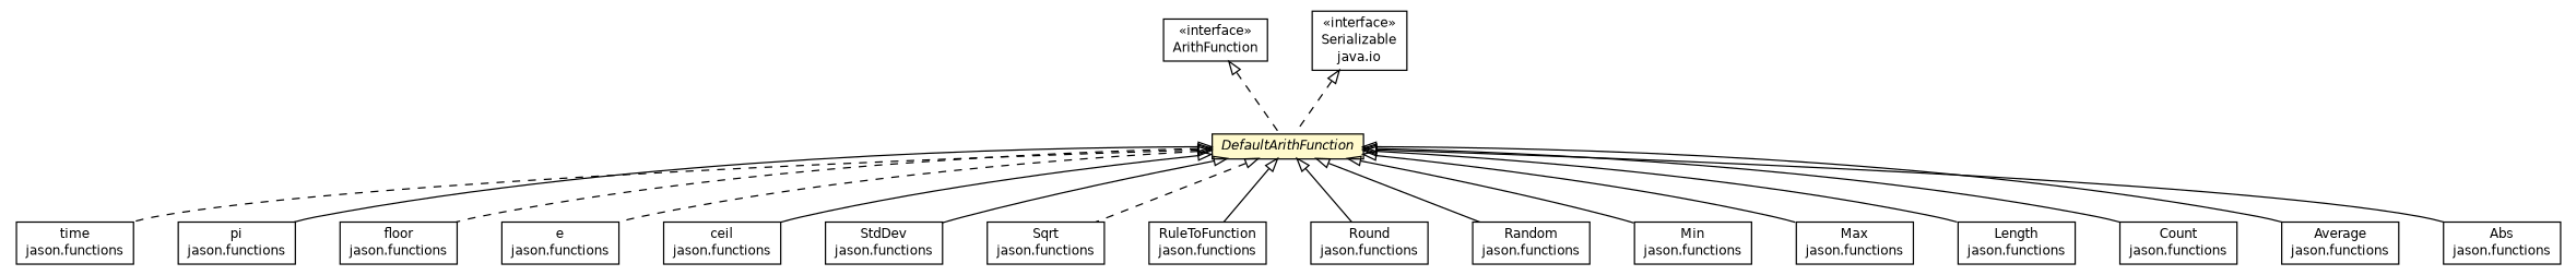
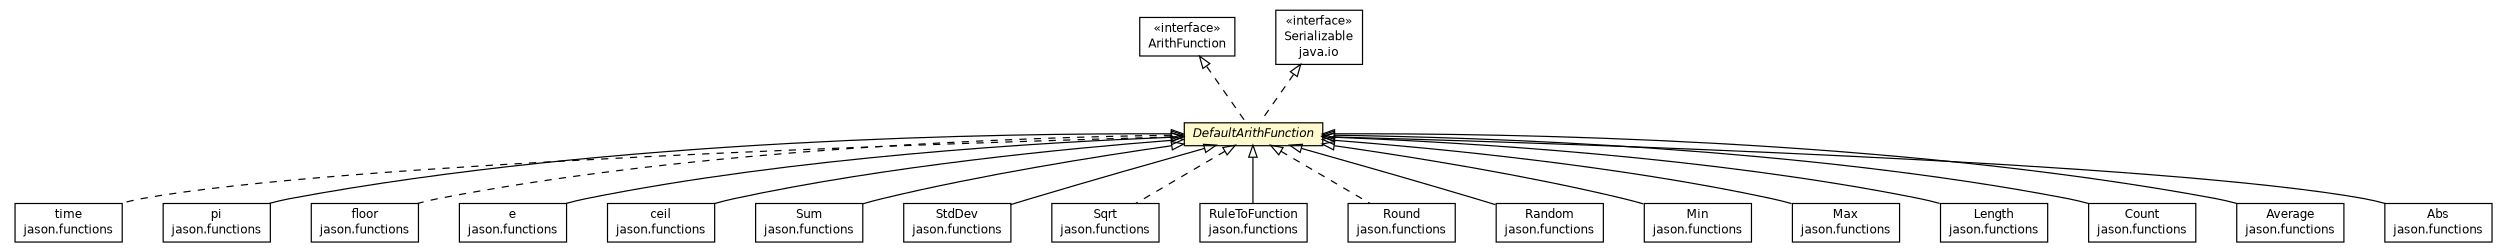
  digraph {
    nodesep=0.25
    ranksep=0.5
    node [fontcolor=black fontname=Helvetica fontsize=10.0 shape=plaintext]
    edge [arrowtail=empty dir=back fontname=Helvetica fontsize=10 headport=p labelfontname=Helvetica labelfontsize=10 tailport=p]
    n1 [label=<<table title="jason.asSemantics.DefaultArithFunction" border="0" cellborder="1" cellspacing="0" cellpadding="2" port="p" bgcolor="lemonChiffon" href="./DefaultArithFunction.html"> 		<tr><td><table border="0" cellspacing="0" cellpadding="1"> <tr><td align="center" balign="center"><font face="Helvetica-Oblique"> DefaultArithFunction </font></td></tr> 		</table></td></tr> 		</table>>]
    n2 [label=<<table title="jason.functions.time" border="0" cellborder="1" cellspacing="0" cellpadding="2" port="p" href="../functions/time.html"> 		<tr><td><table border="0" cellspacing="0" cellpadding="1"> <tr><td align="center" balign="center"> time </td></tr> <tr><td align="center" balign="center"> jason.functions </td></tr> 		</table></td></tr> 		</table>>]
    n3 [label=<<table title="jason.functions.pi" border="0" cellborder="1" cellspacing="0" cellpadding="2" port="p" href="../functions/pi.html"> 		<tr><td><table border="0" cellspacing="0" cellpadding="1"> <tr><td align="center" balign="center"> pi </td></tr> <tr><td align="center" balign="center"> jason.functions </td></tr> 		</table></td></tr> 		</table>>]
    n4 [label=<<table title="jason.functions.floor" border="0" cellborder="1" cellspacing="0" cellpadding="2" port="p" href="../functions/floor.html"> 		<tr><td><table border="0" cellspacing="0" cellpadding="1"> <tr><td align="center" balign="center"> floor </td></tr> <tr><td align="center" balign="center"> jason.functions </td></tr> 		</table></td></tr> 		</table>>]
    n5 [label=<<table title="jason.functions.e" border="0" cellborder="1" cellspacing="0" cellpadding="2" port="p" href="../functions/e.html"> 		<tr><td><table border="0" cellspacing="0" cellpadding="1"> <tr><td align="center" balign="center"> e </td></tr> <tr><td align="center" balign="center"> jason.functions </td></tr> 		</table></td></tr> 		</table>>]
    n6 [label=<<table title="jason.functions.ceil" border="0" cellborder="1" cellspacing="0" cellpadding="2" port="p" href="../functions/ceil.html"> 		<tr><td><table border="0" cellspacing="0" cellpadding="1"> <tr><td align="center" balign="center"> ceil </td></tr> <tr><td align="center" balign="center"> jason.functions </td></tr> 		</table></td></tr> 		</table>>]
+   n7 [label=<<table title="jason.functions.Sum" border="0" cellborder="1" cellspacing="0" cellpadding="2" port="p" href="../functions/Sum.html"> 		<tr><td><table border="0" cellspacing="0" cellpadding="1"> <tr><td align="center" balign="center"> Sum </td></tr> <tr><td align="center" balign="center"> jason.functions </td></tr> 		</table></td></tr> 		</table>>]
    n8 [label=<<table title="jason.functions.StdDev" border="0" cellborder="1" cellspacing="0" cellpadding="2" port="p" href="../functions/StdDev.html"> 		<tr><td><table border="0" cellspacing="0" cellpadding="1"> <tr><td align="center" balign="center"> StdDev </td></tr> <tr><td align="center" balign="center"> jason.functions </td></tr> 		</table></td></tr> 		</table>>]
    n9 [label=<<table title="jason.functions.Sqrt" border="0" cellborder="1" cellspacing="0" cellpadding="2" port="p" href="../functions/Sqrt.html"> 		<tr><td><table border="0" cellspacing="0" cellpadding="1"> <tr><td align="center" balign="center"> Sqrt </td></tr> <tr><td align="center" balign="center"> jason.functions </td></tr> 		</table></td></tr> 		</table>>]
    n10 [label=<<table title="jason.functions.RuleToFunction" border="0" cellborder="1" cellspacing="0" cellpadding="2" port="p" href="../functions/RuleToFunction.html"> 		<tr><td><table border="0" cellspacing="0" cellpadding="1"> <tr><td align="center" balign="center"> RuleToFunction </td></tr> <tr><td align="center" balign="center"> jason.functions </td></tr> 		</table></td></tr> 		</table>>]
    n11 [label=<<table title="jason.functions.Round" border="0" cellborder="1" cellspacing="0" cellpadding="2" port="p" href="../functions/Round.html"> 		<tr><td><table border="0" cellspacing="0" cellpadding="1"> <tr><td align="center" balign="center"> Round </td></tr> <tr><td align="center" balign="center"> jason.functions </td></tr> 		</table></td></tr> 		</table>>]
    n12 [label=<<table title="jason.functions.Random" border="0" cellborder="1" cellspacing="0" cellpadding="2" port="p" href="../functions/Random.html"> 		<tr><td><table border="0" cellspacing="0" cellpadding="1"> <tr><td align="center" balign="center"> Random </td></tr> <tr><td align="center" balign="center"> jason.functions </td></tr> 		</table></td></tr> 		</table>>]
    n13 [label=<<table title="jason.functions.Min" border="0" cellborder="1" cellspacing="0" cellpadding="2" port="p" href="../functions/Min.html"> 		<tr><td><table border="0" cellspacing="0" cellpadding="1"> <tr><td align="center" balign="center"> Min </td></tr> <tr><td align="center" balign="center"> jason.functions </td></tr> 		</table></td></tr> 		</table>>]
    n14 [label=<<table title="jason.functions.Max" border="0" cellborder="1" cellspacing="0" cellpadding="2" port="p" href="../functions/Max.html"> 		<tr><td><table border="0" cellspacing="0" cellpadding="1"> <tr><td align="center" balign="center"> Max </td></tr> <tr><td align="center" balign="center"> jason.functions </td></tr> 		</table></td></tr> 		</table>>]
    n15 [label=<<table title="jason.functions.Length" border="0" cellborder="1" cellspacing="0" cellpadding="2" port="p" href="../functions/Length.html"> 		<tr><td><table border="0" cellspacing="0" cellpadding="1"> <tr><td align="center" balign="center"> Length </td></tr> <tr><td align="center" balign="center"> jason.functions </td></tr> 		</table></td></tr> 		</table>>]
    n16 [label=<<table title="jason.functions.Count" border="0" cellborder="1" cellspacing="0" cellpadding="2" port="p" href="../functions/Count.html"> 		<tr><td><table border="0" cellspacing="0" cellpadding="1"> <tr><td align="center" balign="center"> Count </td></tr> <tr><td align="center" balign="center"> jason.functions </td></tr> 		</table></td></tr> 		</table>>]
    n17 [label=<<table title="jason.functions.Average" border="0" cellborder="1" cellspacing="0" cellpadding="2" port="p" href="../functions/Average.html"> 		<tr><td><table border="0" cellspacing="0" cellpadding="1"> <tr><td align="center" balign="center"> Average </td></tr> <tr><td align="center" balign="center"> jason.functions </td></tr> 		</table></td></tr> 		</table>>]
    n18 [label=<<table title="jason.functions.Abs" border="0" cellborder="1" cellspacing="0" cellpadding="2" port="p" href="../functions/Abs.html"> 		<tr><td><table border="0" cellspacing="0" cellpadding="1"> <tr><td align="center" balign="center"> Abs </td></tr> <tr><td align="center" balign="center"> jason.functions </td></tr> 		</table></td></tr> 		</table>>]
    n19 [label=<<table title="jason.asSemantics.ArithFunction" border="0" cellborder="1" cellspacing="0" cellpadding="2" port="p" href="./ArithFunction.html"> 		<tr><td><table border="0" cellspacing="0" cellpadding="1"> <tr><td align="center" balign="center"> &#171;interface&#187; </td></tr> <tr><td align="center" balign="center"> ArithFunction </td></tr> 		</table></td></tr> 		</table>>]
    n20 [label=<<table title="java.io.Serializable" border="0" cellborder="1" cellspacing="0" cellpadding="2" port="p" href="http://java.sun.com/j2se/1.4.2/docs/api/java/io/Serializable.html"> 		<tr><td><table border="0" cellspacing="0" cellpadding="1"> <tr><td align="center" balign="center"> &#171;interface&#187; </td></tr> <tr><td align="center" balign="center"> Serializable </td></tr> <tr><td align="center" balign="center"> java.io </td></tr> 		</table></td></tr> 		</table>>]
    n1 -> n2 [style=dashed]
    n1 -> n3
    n1 -> n4 [style=dashed]
-   n1 -> n5 [style=dashed]
+   n1 -> n5
    n1 -> n6
+   n1 -> n7
    n1 -> n8
    n1 -> n9 [style=dashed]
    n1 -> n10
-   n1 -> n11
+   n1 -> n11 [style=dashed]
    n1 -> n12
    n1 -> n13
    n1 -> n14
    n1 -> n15
    n1 -> n16
    n1 -> n17
    n1 -> n18
    n19 -> n1 [style=dashed]
    n20 -> n1 [style=dashed]
  }
